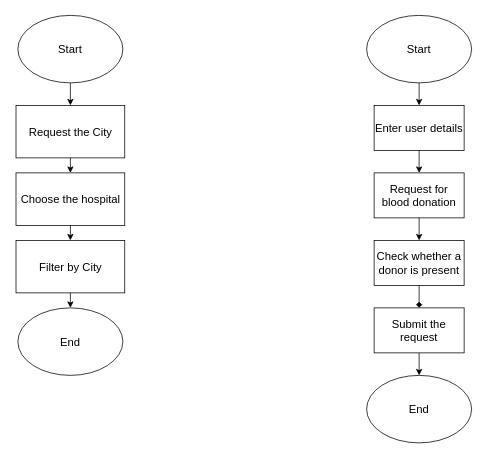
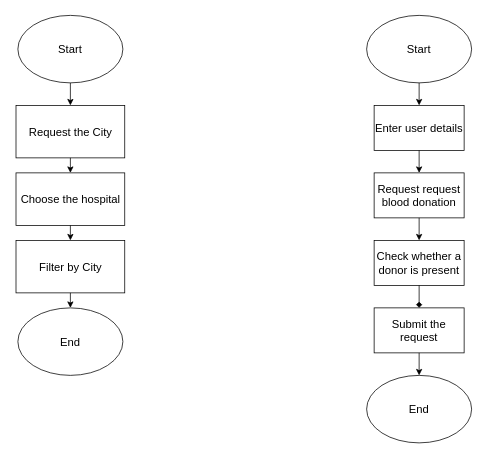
  <mxCell id="0" />
  <mxCell id="1" parent="0" />
  <mxCell id="2" value="&lt;font style=&quot;font-size: 15px&quot;&gt;Start&lt;/font&gt;" style="ellipse;whiteSpace=wrap;html=1;" vertex="1" parent="1"><mxGeometry x="23" y="20" width="140" height="90" as="geometry" /></mxCell>
  <mxCell id="3" value="Request the City" style="rounded=0;whiteSpace=wrap;html=1;fontSize=15;" vertex="1" parent="1"><mxGeometry x="20.5" y="140" width="145" height="70" as="geometry" /></mxCell>
  <mxCell id="4" value="Choose the hospital" style="rounded=0;whiteSpace=wrap;html=1;fontSize=15;" vertex="1" parent="1"><mxGeometry x="20.5" y="230" width="145" height="70" as="geometry" /></mxCell>
  <mxCell id="5" value="" style="endArrow=classic;html=1;rounded=0;fontSize=15;exitX=0.5;exitY=1;exitDx=0;exitDy=0;entryX=0.5;entryY=0;entryDx=0;entryDy=0;" edge="1" parent="1" source="2" target="3"><mxGeometry width="50" height="50" relative="1" as="geometry"><mxPoint x="338" y="280" as="sourcePoint" /><mxPoint x="388" y="230" as="targetPoint" /></mxGeometry></mxCell>
  <mxCell id="6" value="" style="endArrow=classic;html=1;rounded=0;fontSize=15;exitX=0.5;exitY=1;exitDx=0;exitDy=0;entryX=0.5;entryY=0;entryDx=0;entryDy=0;" edge="1" parent="1" source="3" target="4"><mxGeometry width="50" height="50" relative="1" as="geometry"><mxPoint x="338" y="280" as="sourcePoint" /><mxPoint x="388" y="230" as="targetPoint" /></mxGeometry></mxCell>
  <mxCell id="7" value="Filter by City" style="rounded=0;whiteSpace=wrap;html=1;fontSize=15;" vertex="1" parent="1"><mxGeometry x="20.5" y="320" width="145" height="70" as="geometry" /></mxCell>
  <mxCell id="8" value="" style="endArrow=classic;html=1;rounded=0;fontSize=15;exitX=0.5;exitY=1;exitDx=0;exitDy=0;entryX=0.5;entryY=0;entryDx=0;entryDy=0;" edge="1" parent="1" source="4" target="7"><mxGeometry width="50" height="50" relative="1" as="geometry"><mxPoint x="338" y="280" as="sourcePoint" /><mxPoint x="388" y="230" as="targetPoint" /></mxGeometry></mxCell>
  <mxCell id="9" value="End" style="ellipse;whiteSpace=wrap;html=1;fontSize=15;" vertex="1" parent="1"><mxGeometry x="23" y="410" width="140" height="90" as="geometry" /></mxCell>
  <mxCell id="10" value="" style="endArrow=classic;html=1;rounded=0;fontSize=15;exitX=0.5;exitY=1;exitDx=0;exitDy=0;entryX=0.5;entryY=0;entryDx=0;entryDy=0;" edge="1" parent="1" source="7" target="9"><mxGeometry width="50" height="50" relative="1" as="geometry"><mxPoint x="338" y="280" as="sourcePoint" /><mxPoint x="388" y="230" as="targetPoint" /></mxGeometry></mxCell>
  <mxCell id="11" value="&lt;font style=&quot;font-size: 15px&quot;&gt;Start&lt;/font&gt;" style="ellipse;whiteSpace=wrap;html=1;" vertex="1" parent="1"><mxGeometry x="488" y="20" width="140" height="90" as="geometry" /></mxCell>
  <mxCell id="12" value="Enter user details" style="rounded=0;whiteSpace=wrap;html=1;fontSize=15;" vertex="1" parent="1"><mxGeometry x="498" y="140" width="120" height="60" as="geometry" /></mxCell>
- <mxCell id="13" value="Request for blood donation" style="rounded=0;whiteSpace=wrap;html=1;fontSize=15;" vertex="1" parent="1"><mxGeometry x="498" y="230" width="120" height="60" as="geometry" /></mxCell>
+ <mxCell id="13" value="Request request blood donation" style="rounded=0;whiteSpace=wrap;html=1;fontSize=15;" vertex="1" parent="1"><mxGeometry x="498" y="230" width="120" height="60" as="geometry" /></mxCell>
  <mxCell id="14" value="Check whether a donor is present" style="rounded=0;whiteSpace=wrap;html=1;fontSize=15;" vertex="1" parent="1"><mxGeometry x="498" y="320" width="120" height="60" as="geometry" /></mxCell>
  <mxCell id="15" value="Submit the request" style="rounded=0;whiteSpace=wrap;html=1;fontSize=15;" vertex="1" parent="1"><mxGeometry x="498" y="410" width="120" height="60" as="geometry" /></mxCell>
  <mxCell id="16" value="" style="endArrow=classic;html=1;rounded=0;fontSize=15;entryX=0.5;entryY=0;entryDx=0;entryDy=0;exitX=0.5;exitY=1;exitDx=0;exitDy=0;" edge="1" parent="1" source="11" target="12"><mxGeometry width="50" height="50" relative="1" as="geometry"><mxPoint x="338" y="250" as="sourcePoint" /><mxPoint x="388" y="200" as="targetPoint" /></mxGeometry></mxCell>
  <mxCell id="17" value="" style="endArrow=classic;html=1;rounded=0;fontSize=15;entryX=0.5;entryY=0;entryDx=0;entryDy=0;exitX=0.5;exitY=1;exitDx=0;exitDy=0;" edge="1" parent="1" source="12" target="13"><mxGeometry width="50" height="50" relative="1" as="geometry"><mxPoint x="338" y="250" as="sourcePoint" /><mxPoint x="388" y="200" as="targetPoint" /></mxGeometry></mxCell>
  <mxCell id="18" value="" style="endArrow=classic;html=1;rounded=0;fontSize=15;entryX=0.5;entryY=0;entryDx=0;entryDy=0;exitX=0.5;exitY=1;exitDx=0;exitDy=0;" edge="1" parent="1" source="13" target="14"><mxGeometry width="50" height="50" relative="1" as="geometry"><mxPoint x="338" y="250" as="sourcePoint" /><mxPoint x="388" y="200" as="targetPoint" /></mxGeometry></mxCell>
  <mxCell id="19" value="" style="endArrow=diamond;html=1;rounded=0;fontSize=15;entryX=0.5;entryY=0;entryDx=0;entryDy=0;exitX=0.5;exitY=1;exitDx=0;exitDy=0;" edge="1" parent="1" source="14" target="15"><mxGeometry width="50" height="50" relative="1" as="geometry"><mxPoint x="338" y="250" as="sourcePoint" /><mxPoint x="388" y="200" as="targetPoint" /></mxGeometry></mxCell>
  <mxCell id="20" value="End" style="ellipse;whiteSpace=wrap;html=1;fontSize=15;" vertex="1" parent="1"><mxGeometry x="488" y="500" width="140" height="90" as="geometry" /></mxCell>
  <mxCell id="21" value="" style="endArrow=classic;html=1;rounded=0;fontSize=15;exitX=0.5;exitY=1;exitDx=0;exitDy=0;entryX=0.5;entryY=0;entryDx=0;entryDy=0;" edge="1" parent="1" source="15" target="20"><mxGeometry width="50" height="50" relative="1" as="geometry"><mxPoint x="538" y="520" as="sourcePoint" /><mxPoint x="588" y="470" as="targetPoint" /></mxGeometry></mxCell>
